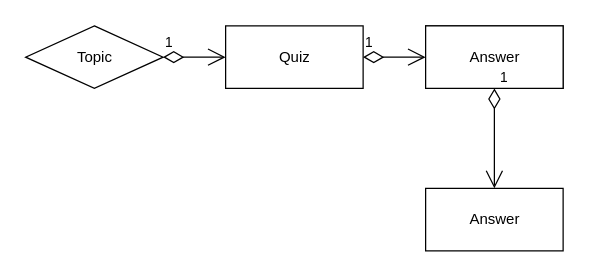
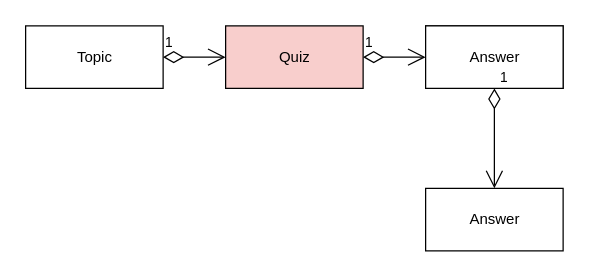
  <mxCell id="0" />
  <mxCell id="1" parent="0" />
- <mxCell id="2" value="Topic" style="rhombus;html=1;" parent="1" vertex="1"><mxGeometry x="20" y="20" width="110" height="50" as="geometry" /></mxCell>
- <mxCell id="3" value="Quiz" style="html=1;" parent="1" vertex="1"><mxGeometry x="180" y="20" width="110" height="50" as="geometry" /></mxCell>
+ <mxCell id="2" value="Topic" style="html=1;" parent="1" vertex="1"><mxGeometry x="20" y="20" width="110" height="50" as="geometry" /></mxCell>
+ <mxCell id="3" value="Quiz" style="html=1;fillColor=#f8cecc;" parent="1" vertex="1"><mxGeometry x="180" y="20" width="110" height="50" as="geometry" /></mxCell>
  <mxCell id="4" value="Question" style="html=1;" parent="1" vertex="1"><mxGeometry x="340" y="20" width="110" height="50" as="geometry" /></mxCell>
  <mxCell id="5" value="Answer" style="html=1;" parent="1" vertex="1"><mxGeometry x="340" y="150" width="110" height="50" as="geometry" /></mxCell>
  <mxCell id="6" value="Answer" style="html=1;" vertex="1" parent="1"><mxGeometry x="340" y="20" width="110" height="50" as="geometry" /></mxCell>
  <mxCell id="7" value="1" style="endArrow=open;html=1;endSize=12;startArrow=diamondThin;startSize=14;startFill=0;edgeStyle=orthogonalEdgeStyle;align=left;verticalAlign=bottom;exitX=1;exitY=0.5;exitDx=0;exitDy=0;" edge="1" parent="1" source="2"><mxGeometry x="-1" y="3" relative="1" as="geometry"><mxPoint x="340" y="340" as="sourcePoint" /><mxPoint x="180" y="45" as="targetPoint" /></mxGeometry></mxCell>
  <mxCell id="8" value="1" style="endArrow=open;html=1;endSize=12;startArrow=diamondThin;startSize=14;startFill=0;edgeStyle=orthogonalEdgeStyle;align=left;verticalAlign=bottom;" edge="1" parent="1" source="3" target="4"><mxGeometry x="-1" y="3" relative="1" as="geometry"><mxPoint x="290" y="44.66" as="sourcePoint" /><mxPoint x="340" y="44.66" as="targetPoint" /></mxGeometry></mxCell>
  <mxCell id="9" value="1" style="endArrow=open;html=1;endSize=12;startArrow=diamondThin;startSize=14;startFill=0;edgeStyle=orthogonalEdgeStyle;align=left;verticalAlign=bottom;exitX=0.5;exitY=1;exitDx=0;exitDy=0;entryX=0.5;entryY=0;entryDx=0;entryDy=0;" edge="1" parent="1" source="4" target="5"><mxGeometry x="-1" y="3" relative="1" as="geometry"><mxPoint x="400" y="90" as="sourcePoint" /><mxPoint x="560" y="90" as="targetPoint" /></mxGeometry></mxCell>
